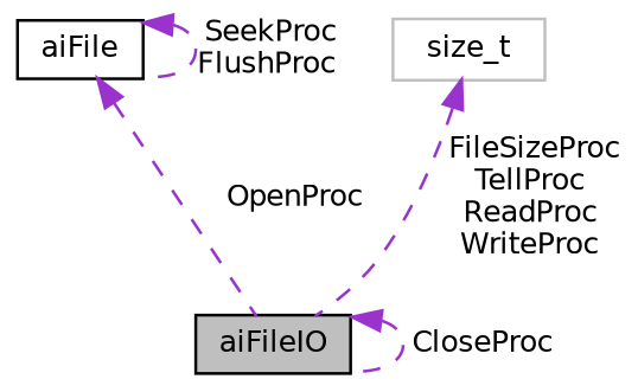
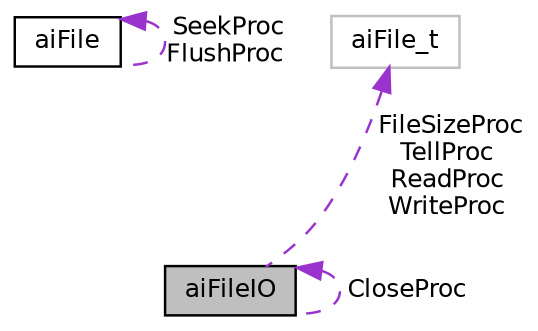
  digraph {
    fontname="DejaVu Sans"
    node [color=black fillcolor=white fontname="DejaVu Sans" fontsize=10 shape=record style=filled]
    edge [color=darkorchid3 dir=back fontname="DejaVu Sans" fontsize=10 labelfontname=Helvetica labelfontsize=10 style=dashed]
    n1 [fillcolor=grey75 fontcolor=black height=0.2 label=aiFileIO width=0.4]
    n2 [height=0.2 label=aiFile width=0.4]
-   n3 [color=grey75 height=0.2 label=size_t width=0.4]
+   n3 [color=grey75 height=0.2 label=aiFile_t width=0.4]
    n1 -> n1 [label=" CloseProc"]
-   n2 -> n1 [label=" OpenProc"]
    n2 -> n2 [label=" SeekProc\nFlushProc"]
    n3 -> n1 [label=" FileSizeProc\nTellProc\nReadProc\nWriteProc"]
  }
